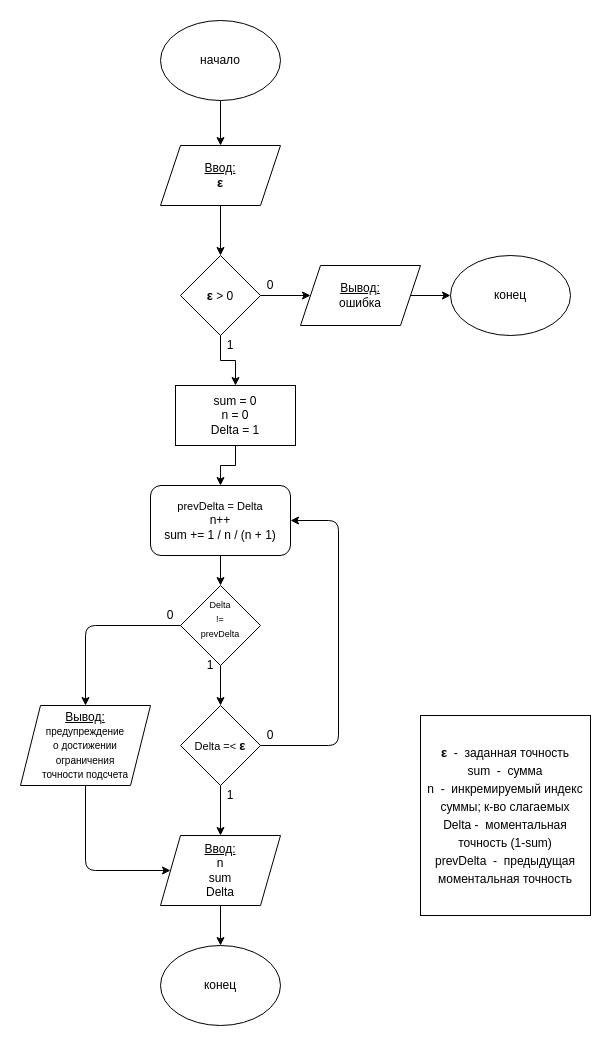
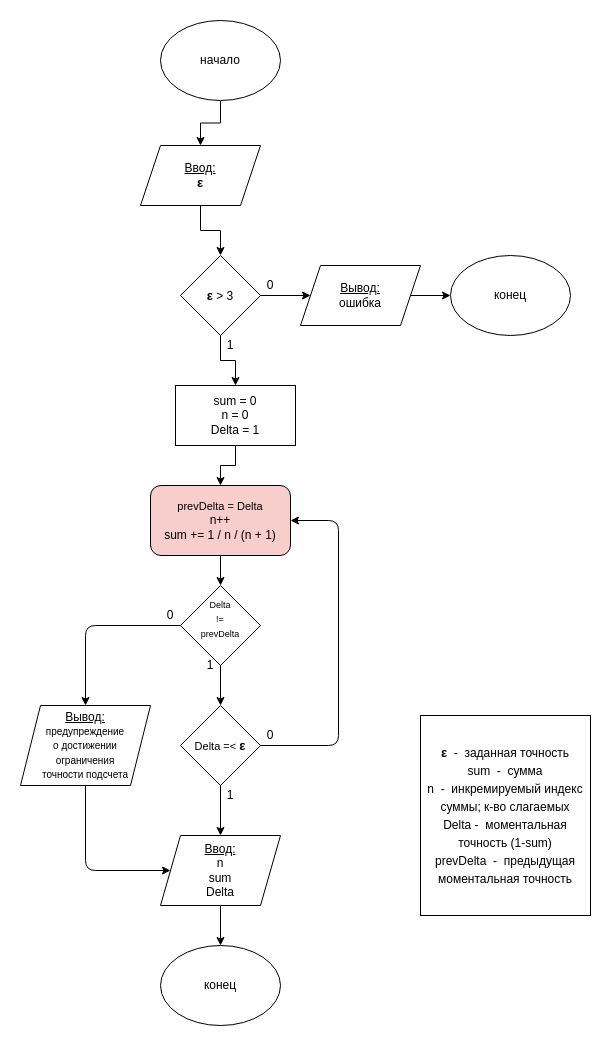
  <mxCell id="0" />
  <mxCell id="1" parent="0" />
  <mxCell id="2" value="" style="edgeStyle=orthogonalEdgeStyle;rounded=0;orthogonalLoop=1;jettySize=auto;html=1;" parent="1" source="3" target="5" edge="1"><mxGeometry relative="1" as="geometry" /></mxCell>
  <mxCell id="3" value="начало" style="ellipse;whiteSpace=wrap;html=1;" parent="1" vertex="1"><mxGeometry x="160" y="20" width="120" height="80" as="geometry" /></mxCell>
  <mxCell id="4" value="" style="edgeStyle=orthogonalEdgeStyle;rounded=0;orthogonalLoop=1;jettySize=auto;html=1;" parent="1" source="5" target="19" edge="1"><mxGeometry relative="1" as="geometry" /></mxCell>
- <mxCell id="5" value="&lt;u&gt;Ввод:&lt;/u&gt;&lt;br&gt;&lt;b style=&quot;font-size: 13px&quot;&gt;ε&lt;/b&gt;" style="shape=parallelogram;perimeter=parallelogramPerimeter;whiteSpace=wrap;html=1;fixedSize=1;" parent="1" vertex="1"><mxGeometry x="160" y="145" width="120" height="60" as="geometry" /></mxCell>
+ <mxCell id="5" value="&lt;u&gt;Ввод:&lt;/u&gt;&lt;br&gt;&lt;b style=&quot;font-size: 13px&quot;&gt;ε&lt;/b&gt;" style="shape=parallelogram;perimeter=parallelogramPerimeter;whiteSpace=wrap;html=1;fixedSize=1;" parent="1" vertex="1"><mxGeometry x="140" y="145" width="120" height="60" as="geometry" /></mxCell>
  <mxCell id="6" value="" style="edgeStyle=orthogonalEdgeStyle;rounded=0;orthogonalLoop=1;jettySize=auto;html=1;" parent="1" source="7" target="9" edge="1"><mxGeometry relative="1" as="geometry" /></mxCell>
  <mxCell id="7" value="sum = 0&lt;br&gt;n = 0&lt;br&gt;Delta = 1" style="rounded=0;whiteSpace=wrap;html=1;" parent="1" vertex="1"><mxGeometry x="175" y="385" width="120" height="60" as="geometry" /></mxCell>
  <mxCell id="8" value="" style="edgeStyle=orthogonalEdgeStyle;rounded=0;orthogonalLoop=1;jettySize=auto;html=1;" parent="1" source="9" target="26" edge="1"><mxGeometry relative="1" as="geometry" /></mxCell>
- <mxCell id="9" value="&lt;span style=&quot;font-size: 11px&quot;&gt;prevDelta = Delta&lt;/span&gt;&lt;br&gt;n++&lt;br&gt;sum += 1 / n / (n + 1)" style="rounded=1;whiteSpace=wrap;html=1;" parent="1" vertex="1"><mxGeometry x="150" y="485" width="140" height="70" as="geometry" /></mxCell>
+ <mxCell id="9" value="&lt;span style=&quot;font-size: 11px&quot;&gt;prevDelta = Delta&lt;/span&gt;&lt;br&gt;n++&lt;br&gt;sum += 1 / n / (n + 1)" style="rounded=1;whiteSpace=wrap;html=1;fillColor=#f8cecc;" parent="1" vertex="1"><mxGeometry x="150" y="485" width="140" height="70" as="geometry" /></mxCell>
  <mxCell id="10" value="" style="edgeStyle=orthogonalEdgeStyle;rounded=0;orthogonalLoop=1;jettySize=auto;html=1;" parent="1" source="11" target="14" edge="1"><mxGeometry relative="1" as="geometry" /></mxCell>
  <mxCell id="11" value="&lt;font&gt;&lt;font style=&quot;font-size: 11px&quot;&gt;Delta =&amp;lt;&amp;nbsp;&lt;/font&gt;&lt;font style=&quot;font-size: 13px&quot;&gt;&lt;b&gt;ε&lt;/b&gt;&lt;/font&gt;&lt;br&gt;&lt;/font&gt;" style="rhombus;whiteSpace=wrap;html=1;" parent="1" vertex="1"><mxGeometry x="180" y="705" width="80" height="80" as="geometry" /></mxCell>
  <mxCell id="12" value="0" style="text;html=1;strokeColor=none;fillColor=none;align=center;verticalAlign=middle;whiteSpace=wrap;rounded=0;" parent="1" vertex="1"><mxGeometry x="250" y="725" width="40" height="20" as="geometry" /></mxCell>
  <mxCell id="13" value="" style="edgeStyle=orthogonalEdgeStyle;rounded=0;orthogonalLoop=1;jettySize=auto;html=1;" parent="1" source="14" target="16" edge="1"><mxGeometry relative="1" as="geometry" /></mxCell>
  <mxCell id="14" value="&lt;u&gt;Ввод:&lt;/u&gt;&lt;br&gt;n&lt;br&gt;sum&lt;br&gt;Delta" style="shape=parallelogram;perimeter=parallelogramPerimeter;whiteSpace=wrap;html=1;fixedSize=1;" parent="1" vertex="1"><mxGeometry x="160" y="835" width="120" height="70" as="geometry" /></mxCell>
  <mxCell id="15" value="1" style="text;html=1;strokeColor=none;fillColor=none;align=center;verticalAlign=middle;whiteSpace=wrap;rounded=0;" parent="1" vertex="1"><mxGeometry x="210" y="785" width="40" height="20" as="geometry" /></mxCell>
  <mxCell id="16" value="конец" style="ellipse;whiteSpace=wrap;html=1;" parent="1" vertex="1"><mxGeometry x="160" y="945" width="120" height="80" as="geometry" /></mxCell>
  <mxCell id="17" value="" style="edgeStyle=orthogonalEdgeStyle;rounded=0;orthogonalLoop=1;jettySize=auto;html=1;" parent="1" source="19" target="21" edge="1"><mxGeometry relative="1" as="geometry" /></mxCell>
  <mxCell id="18" value="" style="edgeStyle=orthogonalEdgeStyle;rounded=0;orthogonalLoop=1;jettySize=auto;html=1;" parent="1" source="19" target="7" edge="1"><mxGeometry relative="1" as="geometry" /></mxCell>
- <mxCell id="19" value="&lt;b style=&quot;font-size: 13px&quot;&gt;ε&lt;/b&gt;&amp;nbsp;&amp;gt; 0" style="rhombus;whiteSpace=wrap;html=1;" parent="1" vertex="1"><mxGeometry x="180" y="255" width="80" height="80" as="geometry" /></mxCell>
+ <mxCell id="19" value="&lt;b style=&quot;font-size: 13px&quot;&gt;ε&lt;/b&gt;&amp;nbsp;&amp;gt; 3" style="rhombus;whiteSpace=wrap;html=1;" parent="1" vertex="1"><mxGeometry x="180" y="255" width="80" height="80" as="geometry" /></mxCell>
  <mxCell id="20" value="" style="edgeStyle=orthogonalEdgeStyle;rounded=0;orthogonalLoop=1;jettySize=auto;html=1;" parent="1" source="21" target="22" edge="1"><mxGeometry relative="1" as="geometry" /></mxCell>
  <mxCell id="21" value="&lt;u&gt;Вывод:&lt;/u&gt;&lt;br&gt;ошибка" style="shape=parallelogram;perimeter=parallelogramPerimeter;whiteSpace=wrap;html=1;fixedSize=1;" parent="1" vertex="1"><mxGeometry x="300" y="265" width="120" height="60" as="geometry" /></mxCell>
  <mxCell id="22" value="конец" style="ellipse;whiteSpace=wrap;html=1;" parent="1" vertex="1"><mxGeometry x="450" y="255" width="120" height="80" as="geometry" /></mxCell>
  <mxCell id="23" value="0" style="text;html=1;strokeColor=none;fillColor=none;align=center;verticalAlign=middle;whiteSpace=wrap;rounded=0;" parent="1" vertex="1"><mxGeometry x="250" y="275" width="40" height="20" as="geometry" /></mxCell>
  <mxCell id="24" value="1" style="text;html=1;strokeColor=none;fillColor=none;align=center;verticalAlign=middle;whiteSpace=wrap;rounded=0;" parent="1" vertex="1"><mxGeometry x="210" y="335" width="40" height="20" as="geometry" /></mxCell>
  <mxCell id="25" value="" style="edgeStyle=orthogonalEdgeStyle;rounded=0;orthogonalLoop=1;jettySize=auto;html=1;fontSize=9;entryX=0.5;entryY=0;entryDx=0;entryDy=0;" parent="1" source="26" target="11" edge="1"><mxGeometry relative="1" as="geometry" /></mxCell>
  <mxCell id="26" value="&lt;font style=&quot;font-size: 9px&quot;&gt;Delta&lt;br&gt;!=&lt;br&gt;prevDelta&lt;br&gt;&lt;br&gt;&lt;/font&gt;" style="rhombus;whiteSpace=wrap;html=1;" parent="1" vertex="1"><mxGeometry x="180" y="585" width="80" height="80" as="geometry" /></mxCell>
  <mxCell id="27" value="0" style="text;html=1;strokeColor=none;fillColor=none;align=center;verticalAlign=middle;whiteSpace=wrap;rounded=0;" parent="1" vertex="1"><mxGeometry x="150" y="605" width="40" height="20" as="geometry" /></mxCell>
  <mxCell id="28" value="1" style="text;html=1;strokeColor=none;fillColor=none;align=center;verticalAlign=middle;whiteSpace=wrap;rounded=0;" parent="1" vertex="1"><mxGeometry x="190" y="655" width="40" height="20" as="geometry" /></mxCell>
  <mxCell id="29" value="" style="endArrow=classic;html=1;exitX=0.75;exitY=1;exitDx=0;exitDy=0;entryX=0.5;entryY=0;entryDx=0;entryDy=0;" parent="1" source="27" target="32" edge="1"><mxGeometry width="50" height="50" relative="1" as="geometry"><mxPoint x="280" y="755" as="sourcePoint" /><mxPoint x="100" y="825" as="targetPoint" /><Array as="points"><mxPoint x="85" y="625" /></Array></mxGeometry></mxCell>
  <mxCell id="30" value="&lt;span style=&quot;line-height: 1.5&quot;&gt;&lt;b style=&quot;font-size: 13px&quot;&gt;ε&lt;/b&gt;&amp;nbsp; -&amp;nbsp; заданная точность&lt;br&gt;sum&amp;nbsp; -&amp;nbsp; сумма&lt;br&gt;n&amp;nbsp; -&amp;nbsp; инкремируемый индекс суммы; к-во слагаемых&lt;br&gt;Delta -&amp;nbsp; моментальная точность (1-sum)&lt;br&gt;prevDelta&amp;nbsp; -&amp;nbsp; предыдущая моментальная точность&lt;br&gt;&lt;/span&gt;" style="rounded=0;whiteSpace=wrap;html=1;" parent="1" vertex="1"><mxGeometry x="420" y="715" width="170" height="200" as="geometry" /></mxCell>
  <mxCell id="31" value="" style="endArrow=classic;html=1;exitX=1;exitY=0.5;exitDx=0;exitDy=0;entryX=1;entryY=0.5;entryDx=0;entryDy=0;" parent="1" source="11" target="9" edge="1"><mxGeometry width="50" height="50" relative="1" as="geometry"><mxPoint x="190" y="625" as="sourcePoint" /><mxPoint x="338" y="635" as="targetPoint" /><Array as="points"><mxPoint x="338" y="745" /><mxPoint x="338" y="520" /></Array></mxGeometry></mxCell>
  <mxCell id="32" value="&lt;font&gt;&lt;u&gt;&lt;font style=&quot;font-size: 12px&quot;&gt;Вывод:&lt;/font&gt;&lt;/u&gt;&lt;br&gt;&lt;span style=&quot;font-size: 10px&quot;&gt;предупреждение&lt;/span&gt;&lt;br&gt;&lt;span style=&quot;font-size: 10px&quot;&gt;о достижении&lt;/span&gt;&lt;br&gt;&lt;span style=&quot;font-size: 10px&quot;&gt;ограничения&lt;/span&gt;&lt;br&gt;&lt;span style=&quot;font-size: 10px&quot;&gt;точности подсчета&lt;/span&gt;&lt;/font&gt;" style="shape=parallelogram;perimeter=parallelogramPerimeter;whiteSpace=wrap;html=1;fixedSize=1;align=center;" vertex="1" parent="1"><mxGeometry x="20" y="705" width="130" height="80" as="geometry" /></mxCell>
  <mxCell id="33" value="" style="endArrow=classic;html=1;exitX=0.5;exitY=1;exitDx=0;exitDy=0;entryX=0;entryY=0.5;entryDx=0;entryDy=0;" edge="1" parent="1" source="32" target="14"><mxGeometry width="50" height="50" relative="1" as="geometry"><mxPoint x="190" y="635" as="sourcePoint" /><mxPoint x="95" y="715" as="targetPoint" /><Array as="points"><mxPoint x="85" y="870" /></Array></mxGeometry></mxCell>
